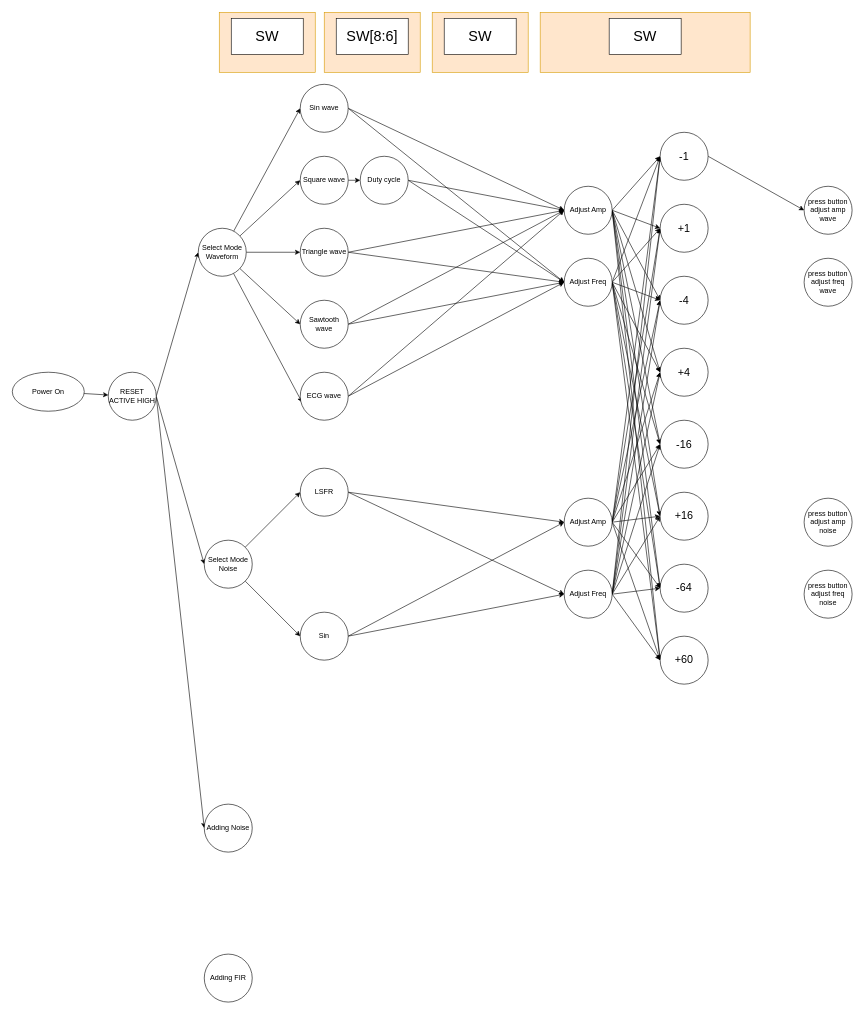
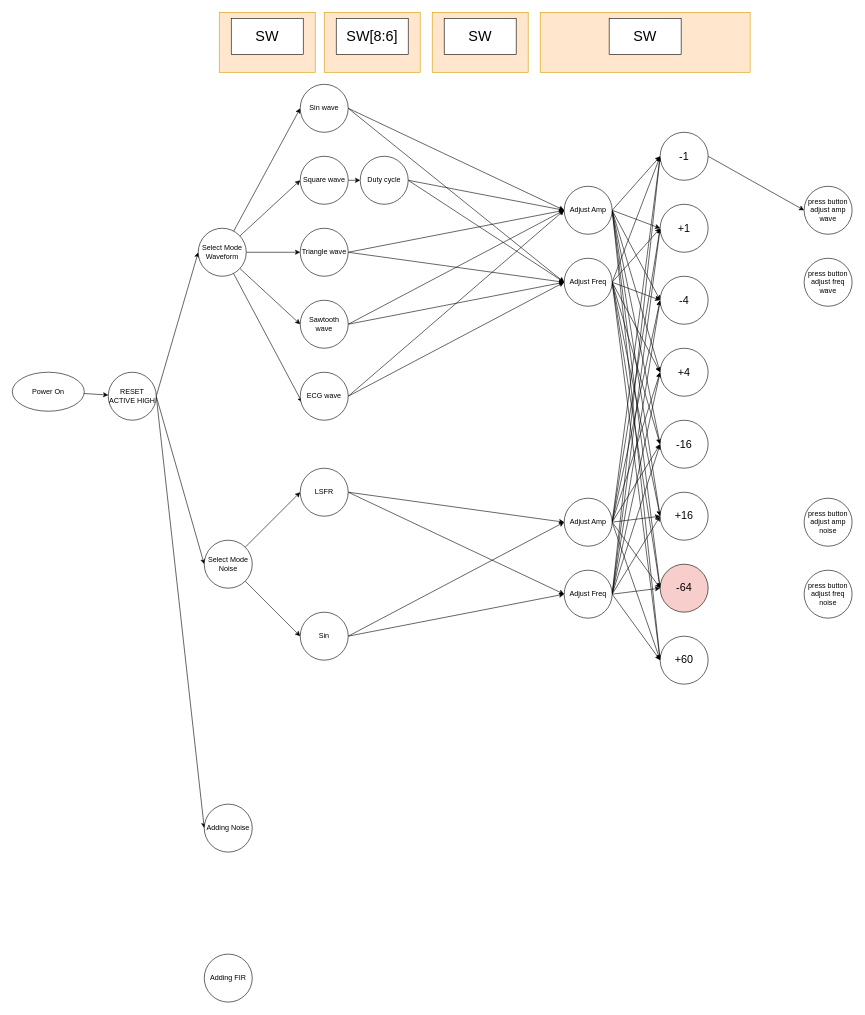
  <mxCell id="0" />
  <mxCell id="1" parent="0" />
  <mxCell id="2" value="" style="whiteSpace=wrap;html=1;fillColor=#ffe6cc;strokeColor=#d79b00;" vertex="1" parent="1"><mxGeometry x="900" y="20" width="350" height="100" as="geometry" /></mxCell>
  <mxCell id="3" value="" style="whiteSpace=wrap;html=1;fillColor=#ffe6cc;strokeColor=#d79b00;" vertex="1" parent="1"><mxGeometry x="365" y="20" width="160" height="100" as="geometry" /></mxCell>
  <mxCell id="4" value="&lt;font style=&quot;font-size: 24px;&quot;&gt;SW&lt;/font&gt;" style="whiteSpace=wrap;html=1;" vertex="1" parent="1"><mxGeometry x="385" y="30" width="120" height="60" as="geometry" /></mxCell>
  <mxCell id="5" value="" style="whiteSpace=wrap;html=1;fillColor=#ffe6cc;strokeColor=#d79b00;" vertex="1" parent="1"><mxGeometry x="540" y="20" width="160" height="100" as="geometry" /></mxCell>
  <mxCell id="6" value="" style="edgeStyle=none;html=1;" edge="1" parent="1" source="7" target="11"><mxGeometry relative="1" as="geometry" /></mxCell>
  <mxCell id="7" value="Power On" style="ellipse;whiteSpace=wrap;html=1;" vertex="1" parent="1"><mxGeometry x="20" y="620" width="120" height="65" as="geometry" /></mxCell>
  <mxCell id="8" value="" style="edgeStyle=none;html=1;exitX=1;exitY=0.5;exitDx=0;exitDy=0;entryX=0;entryY=0.5;entryDx=0;entryDy=0;" edge="1" parent="1" source="11" target="14"><mxGeometry relative="1" as="geometry" /></mxCell>
  <mxCell id="9" value="" style="edgeStyle=none;html=1;entryX=0;entryY=0.5;entryDx=0;entryDy=0;exitX=1;exitY=0.5;exitDx=0;exitDy=0;" edge="1" parent="1" source="11" target="20"><mxGeometry relative="1" as="geometry" /></mxCell>
  <mxCell id="10" style="edgeStyle=none;html=1;exitX=1;exitY=0.5;exitDx=0;exitDy=0;entryX=0;entryY=0.5;entryDx=0;entryDy=0;" edge="1" parent="1" source="11" target="81"><mxGeometry relative="1" as="geometry" /></mxCell>
  <mxCell id="11" value="RESET ACTIVE HIGH" style="ellipse;whiteSpace=wrap;html=1;" vertex="1" parent="1"><mxGeometry x="180" y="620" width="80" height="80" as="geometry" /></mxCell>
  <mxCell id="12" value="" style="edgeStyle=none;html=1;entryX=0;entryY=0.5;entryDx=0;entryDy=0;" edge="1" parent="1" source="14" target="58"><mxGeometry relative="1" as="geometry" /></mxCell>
  <mxCell id="13" value="" style="edgeStyle=none;html=1;entryX=0;entryY=0.5;entryDx=0;entryDy=0;" edge="1" parent="1" source="14" target="61"><mxGeometry relative="1" as="geometry" /></mxCell>
  <mxCell id="14" value="Select Mode Noise" style="ellipse;whiteSpace=wrap;html=1;" vertex="1" parent="1"><mxGeometry x="340" y="900" width="80" height="80" as="geometry" /></mxCell>
  <mxCell id="15" value="" style="edgeStyle=none;html=1;entryX=0;entryY=0.5;entryDx=0;entryDy=0;" edge="1" parent="1" source="20" target="23"><mxGeometry relative="1" as="geometry" /></mxCell>
  <mxCell id="16" value="" style="edgeStyle=none;html=1;entryX=0;entryY=0.5;entryDx=0;entryDy=0;" edge="1" parent="1" source="20" target="25"><mxGeometry relative="1" as="geometry" /></mxCell>
  <mxCell id="17" value="" style="edgeStyle=none;html=1;" edge="1" parent="1" source="20" target="28"><mxGeometry relative="1" as="geometry" /></mxCell>
  <mxCell id="18" value="" style="edgeStyle=none;html=1;entryX=0;entryY=0.5;entryDx=0;entryDy=0;" edge="1" parent="1" source="20" target="31"><mxGeometry relative="1" as="geometry" /></mxCell>
  <mxCell id="19" value="" style="edgeStyle=none;html=1;entryX=0.039;entryY=0.629;entryDx=0;entryDy=0;entryPerimeter=0;" edge="1" parent="1" source="20" target="34"><mxGeometry relative="1" as="geometry" /></mxCell>
  <mxCell id="20" value="Select Mode Waveform" style="ellipse;whiteSpace=wrap;html=1;" vertex="1" parent="1"><mxGeometry x="330" y="380" width="80" height="80" as="geometry" /></mxCell>
  <mxCell id="21" value="" style="edgeStyle=none;html=1;entryX=0;entryY=0.5;entryDx=0;entryDy=0;exitX=1;exitY=0.5;exitDx=0;exitDy=0;" edge="1" parent="1" source="23" target="43"><mxGeometry relative="1" as="geometry" /></mxCell>
  <mxCell id="22" style="edgeStyle=none;html=1;exitX=1;exitY=0.5;exitDx=0;exitDy=0;entryX=0;entryY=0.5;entryDx=0;entryDy=0;" edge="1" parent="1" source="23" target="52"><mxGeometry relative="1" as="geometry" /></mxCell>
  <mxCell id="23" value="Sin wave" style="ellipse;whiteSpace=wrap;html=1;" vertex="1" parent="1"><mxGeometry x="500" y="140" width="80" height="80" as="geometry" /></mxCell>
  <mxCell id="24" value="" style="edgeStyle=none;html=1;entryX=0;entryY=0.5;entryDx=0;entryDy=0;" edge="1" parent="1" source="25" target="55"><mxGeometry relative="1" as="geometry"><mxPoint x="590" y="300" as="targetPoint" /></mxGeometry></mxCell>
  <mxCell id="25" value="Square wave" style="ellipse;whiteSpace=wrap;html=1;" vertex="1" parent="1"><mxGeometry x="500" y="260" width="80" height="80" as="geometry" /></mxCell>
  <mxCell id="26" style="edgeStyle=none;html=1;exitX=1;exitY=0.5;exitDx=0;exitDy=0;entryX=0;entryY=0.5;entryDx=0;entryDy=0;" edge="1" parent="1" source="28" target="43"><mxGeometry relative="1" as="geometry" /></mxCell>
  <mxCell id="27" style="edgeStyle=none;html=1;exitX=1;exitY=0.5;exitDx=0;exitDy=0;entryX=0;entryY=0.5;entryDx=0;entryDy=0;" edge="1" parent="1" source="28" target="52"><mxGeometry relative="1" as="geometry" /></mxCell>
  <mxCell id="28" value="Triangle wave" style="ellipse;whiteSpace=wrap;html=1;" vertex="1" parent="1"><mxGeometry x="500" y="380" width="80" height="80" as="geometry" /></mxCell>
  <mxCell id="29" style="edgeStyle=none;html=1;exitX=1;exitY=0.5;exitDx=0;exitDy=0;entryX=0;entryY=0.5;entryDx=0;entryDy=0;" edge="1" parent="1" source="31" target="43"><mxGeometry relative="1" as="geometry"><mxPoint x="780" y="360" as="targetPoint" /></mxGeometry></mxCell>
  <mxCell id="30" style="edgeStyle=none;html=1;exitX=1;exitY=0.5;exitDx=0;exitDy=0;entryX=0;entryY=0.5;entryDx=0;entryDy=0;" edge="1" parent="1" source="31" target="52"><mxGeometry relative="1" as="geometry"><mxPoint x="740" y="590" as="targetPoint" /></mxGeometry></mxCell>
  <mxCell id="31" value="Sawtooth wave" style="ellipse;whiteSpace=wrap;html=1;" vertex="1" parent="1"><mxGeometry x="500" y="500" width="80" height="80" as="geometry" /></mxCell>
  <mxCell id="32" style="edgeStyle=none;html=1;exitX=1;exitY=0.5;exitDx=0;exitDy=0;entryX=0;entryY=0.5;entryDx=0;entryDy=0;" edge="1" parent="1" source="34" target="43"><mxGeometry relative="1" as="geometry" /></mxCell>
  <mxCell id="33" style="edgeStyle=none;html=1;exitX=1;exitY=0.5;exitDx=0;exitDy=0;entryX=0;entryY=0.5;entryDx=0;entryDy=0;" edge="1" parent="1" source="34" target="52"><mxGeometry relative="1" as="geometry" /></mxCell>
  <mxCell id="34" value="ECG wave" style="ellipse;whiteSpace=wrap;html=1;" vertex="1" parent="1"><mxGeometry x="500" y="620" width="80" height="80" as="geometry" /></mxCell>
  <mxCell id="35" style="edgeStyle=none;html=1;exitX=1;exitY=0.5;exitDx=0;exitDy=0;entryX=0;entryY=0.5;entryDx=0;entryDy=0;" edge="1" parent="1" source="43" target="86"><mxGeometry relative="1" as="geometry" /></mxCell>
  <mxCell id="36" style="edgeStyle=none;html=1;exitX=1;exitY=0.5;exitDx=0;exitDy=0;entryX=0;entryY=0.5;entryDx=0;entryDy=0;" edge="1" parent="1" source="43" target="87"><mxGeometry relative="1" as="geometry" /></mxCell>
  <mxCell id="37" style="edgeStyle=none;html=1;exitX=1;exitY=0.5;exitDx=0;exitDy=0;entryX=0;entryY=0.5;entryDx=0;entryDy=0;" edge="1" parent="1" source="43" target="88"><mxGeometry relative="1" as="geometry" /></mxCell>
  <mxCell id="38" style="edgeStyle=none;html=1;exitX=1;exitY=0.5;exitDx=0;exitDy=0;entryX=0;entryY=0.5;entryDx=0;entryDy=0;fontStyle=1" edge="1" parent="1" source="43" target="89"><mxGeometry relative="1" as="geometry" /></mxCell>
  <mxCell id="39" style="edgeStyle=none;html=1;exitX=1;exitY=0.5;exitDx=0;exitDy=0;entryX=0;entryY=0.5;entryDx=0;entryDy=0;" edge="1" parent="1" source="43" target="90"><mxGeometry relative="1" as="geometry" /></mxCell>
  <mxCell id="40" style="edgeStyle=none;html=1;exitX=1;exitY=0.5;exitDx=0;exitDy=0;entryX=0;entryY=0.5;entryDx=0;entryDy=0;" edge="1" parent="1" source="43" target="92"><mxGeometry relative="1" as="geometry" /></mxCell>
  <mxCell id="41" style="edgeStyle=none;html=1;exitX=1;exitY=0.5;exitDx=0;exitDy=0;entryX=0;entryY=0.5;entryDx=0;entryDy=0;" edge="1" parent="1" source="43" target="91"><mxGeometry relative="1" as="geometry" /></mxCell>
  <mxCell id="42" style="edgeStyle=none;html=1;exitX=1;exitY=0.5;exitDx=0;exitDy=0;entryX=0;entryY=0.5;entryDx=0;entryDy=0;" edge="1" parent="1" source="43" target="93"><mxGeometry relative="1" as="geometry" /></mxCell>
  <mxCell id="43" value="Adjust Amp" style="ellipse;whiteSpace=wrap;html=1;" vertex="1" parent="1"><mxGeometry x="940" y="310" width="80" height="80" as="geometry" /></mxCell>
  <mxCell id="44" style="edgeStyle=none;html=1;exitX=1;exitY=0.5;exitDx=0;exitDy=0;entryX=0;entryY=0.5;entryDx=0;entryDy=0;" edge="1" parent="1" source="52" target="86"><mxGeometry relative="1" as="geometry" /></mxCell>
  <mxCell id="45" style="edgeStyle=none;html=1;exitX=1;exitY=0.5;exitDx=0;exitDy=0;entryX=0;entryY=0.5;entryDx=0;entryDy=0;" edge="1" parent="1" source="52" target="87"><mxGeometry relative="1" as="geometry" /></mxCell>
  <mxCell id="46" style="edgeStyle=none;html=1;exitX=1;exitY=0.5;exitDx=0;exitDy=0;entryX=0;entryY=0.5;entryDx=0;entryDy=0;" edge="1" parent="1" source="52" target="88"><mxGeometry relative="1" as="geometry" /></mxCell>
  <mxCell id="47" style="edgeStyle=none;html=1;exitX=1;exitY=0.5;exitDx=0;exitDy=0;entryX=0;entryY=0.5;entryDx=0;entryDy=0;" edge="1" parent="1" source="52" target="89"><mxGeometry relative="1" as="geometry" /></mxCell>
  <mxCell id="48" style="edgeStyle=none;html=1;exitX=1;exitY=0.5;exitDx=0;exitDy=0;entryX=0;entryY=0.5;entryDx=0;entryDy=0;" edge="1" parent="1" source="52" target="90"><mxGeometry relative="1" as="geometry" /></mxCell>
  <mxCell id="49" style="edgeStyle=none;html=1;exitX=1;exitY=0.5;exitDx=0;exitDy=0;entryX=0;entryY=0.5;entryDx=0;entryDy=0;" edge="1" parent="1" source="52" target="92"><mxGeometry relative="1" as="geometry" /></mxCell>
  <mxCell id="50" style="edgeStyle=none;html=1;exitX=1;exitY=0.5;exitDx=0;exitDy=0;entryX=0;entryY=0.5;entryDx=0;entryDy=0;" edge="1" parent="1" source="52" target="91"><mxGeometry relative="1" as="geometry" /></mxCell>
  <mxCell id="51" style="edgeStyle=none;html=1;exitX=1;exitY=0.5;exitDx=0;exitDy=0;entryX=0;entryY=0.5;entryDx=0;entryDy=0;" edge="1" parent="1" source="52" target="93"><mxGeometry relative="1" as="geometry" /></mxCell>
  <mxCell id="52" value="Adjust Freq" style="ellipse;whiteSpace=wrap;html=1;" vertex="1" parent="1"><mxGeometry x="940" y="430" width="80" height="80" as="geometry" /></mxCell>
  <mxCell id="53" style="edgeStyle=none;html=1;exitX=1;exitY=0.5;exitDx=0;exitDy=0;entryX=0;entryY=0.5;entryDx=0;entryDy=0;" edge="1" parent="1" source="55" target="43"><mxGeometry relative="1" as="geometry" /></mxCell>
  <mxCell id="54" style="edgeStyle=none;html=1;exitX=1;exitY=0.5;exitDx=0;exitDy=0;entryX=0;entryY=0.5;entryDx=0;entryDy=0;" edge="1" parent="1" source="55" target="52"><mxGeometry relative="1" as="geometry" /></mxCell>
  <mxCell id="55" value="Duty cycle" style="ellipse;whiteSpace=wrap;html=1;" vertex="1" parent="1"><mxGeometry x="600" y="260" width="80" height="80" as="geometry" /></mxCell>
  <mxCell id="56" style="edgeStyle=none;html=1;exitX=1;exitY=0.5;exitDx=0;exitDy=0;entryX=0;entryY=0.5;entryDx=0;entryDy=0;" edge="1" parent="1" source="58" target="70"><mxGeometry relative="1" as="geometry" /></mxCell>
  <mxCell id="57" style="edgeStyle=none;html=1;exitX=1;exitY=0.5;exitDx=0;exitDy=0;entryX=0;entryY=0.5;entryDx=0;entryDy=0;" edge="1" parent="1" source="58" target="79"><mxGeometry relative="1" as="geometry" /></mxCell>
  <mxCell id="58" value="LSFR" style="ellipse;whiteSpace=wrap;html=1;" vertex="1" parent="1"><mxGeometry x="500" y="780" width="80" height="80" as="geometry" /></mxCell>
  <mxCell id="59" style="edgeStyle=none;html=1;exitX=1;exitY=0.5;exitDx=0;exitDy=0;entryX=0;entryY=0.5;entryDx=0;entryDy=0;" edge="1" parent="1" source="61" target="70"><mxGeometry relative="1" as="geometry"><mxPoint x="740" y="910" as="targetPoint" /></mxGeometry></mxCell>
  <mxCell id="60" style="edgeStyle=none;html=1;exitX=1;exitY=0.5;exitDx=0;exitDy=0;entryX=0;entryY=0.5;entryDx=0;entryDy=0;" edge="1" parent="1" source="61" target="79"><mxGeometry relative="1" as="geometry" /></mxCell>
  <mxCell id="61" value="Sin" style="ellipse;whiteSpace=wrap;html=1;" vertex="1" parent="1"><mxGeometry x="500" y="1020" width="80" height="80" as="geometry" /></mxCell>
  <mxCell id="62" style="edgeStyle=none;html=1;exitX=1;exitY=0.5;exitDx=0;exitDy=0;entryX=0;entryY=0.5;entryDx=0;entryDy=0;" edge="1" parent="1" source="70" target="93"><mxGeometry relative="1" as="geometry"><mxPoint x="1070" y="1120" as="targetPoint" /></mxGeometry></mxCell>
  <mxCell id="63" style="edgeStyle=none;html=1;exitX=1;exitY=0.5;exitDx=0;exitDy=0;entryX=0;entryY=0.5;entryDx=0;entryDy=0;" edge="1" parent="1" source="70" target="91"><mxGeometry relative="1" as="geometry" /></mxCell>
  <mxCell id="64" style="edgeStyle=none;html=1;exitX=1;exitY=0.5;exitDx=0;exitDy=0;entryX=0;entryY=0.5;entryDx=0;entryDy=0;" edge="1" parent="1" source="70" target="92"><mxGeometry relative="1" as="geometry" /></mxCell>
  <mxCell id="65" style="edgeStyle=none;html=1;exitX=1;exitY=0.5;exitDx=0;exitDy=0;entryX=0;entryY=0.5;entryDx=0;entryDy=0;" edge="1" parent="1" source="70" target="90"><mxGeometry relative="1" as="geometry" /></mxCell>
  <mxCell id="66" style="edgeStyle=none;html=1;exitX=1;exitY=0.5;exitDx=0;exitDy=0;entryX=0;entryY=0.5;entryDx=0;entryDy=0;" edge="1" parent="1" source="70" target="89"><mxGeometry relative="1" as="geometry" /></mxCell>
  <mxCell id="67" style="edgeStyle=none;html=1;exitX=1;exitY=0.5;exitDx=0;exitDy=0;entryX=0;entryY=0.5;entryDx=0;entryDy=0;" edge="1" parent="1" source="70" target="88"><mxGeometry relative="1" as="geometry" /></mxCell>
  <mxCell id="68" style="edgeStyle=none;html=1;exitX=1;exitY=0.5;exitDx=0;exitDy=0;entryX=0;entryY=0.5;entryDx=0;entryDy=0;" edge="1" parent="1" source="70" target="87"><mxGeometry relative="1" as="geometry" /></mxCell>
  <mxCell id="69" style="edgeStyle=none;html=1;exitX=1;exitY=0.5;exitDx=0;exitDy=0;entryX=0;entryY=0.5;entryDx=0;entryDy=0;" edge="1" parent="1" source="70" target="86"><mxGeometry relative="1" as="geometry" /></mxCell>
  <mxCell id="70" value="Adjust Amp" style="ellipse;whiteSpace=wrap;html=1;" vertex="1" parent="1"><mxGeometry x="940" y="830" width="80" height="80" as="geometry" /></mxCell>
  <mxCell id="71" style="edgeStyle=none;html=1;exitX=1;exitY=0.5;exitDx=0;exitDy=0;entryX=0;entryY=0.5;entryDx=0;entryDy=0;" edge="1" parent="1" source="79" target="93"><mxGeometry relative="1" as="geometry" /></mxCell>
  <mxCell id="72" style="edgeStyle=none;html=1;exitX=1;exitY=0.5;exitDx=0;exitDy=0;entryX=0;entryY=0.5;entryDx=0;entryDy=0;" edge="1" parent="1" source="79" target="91"><mxGeometry relative="1" as="geometry" /></mxCell>
  <mxCell id="73" style="edgeStyle=none;html=1;exitX=1;exitY=0.5;exitDx=0;exitDy=0;entryX=0;entryY=0.5;entryDx=0;entryDy=0;" edge="1" parent="1" source="79" target="92"><mxGeometry relative="1" as="geometry" /></mxCell>
  <mxCell id="74" style="edgeStyle=none;html=1;exitX=1;exitY=0.5;exitDx=0;exitDy=0;entryX=0;entryY=0.5;entryDx=0;entryDy=0;" edge="1" parent="1" source="79" target="90"><mxGeometry relative="1" as="geometry" /></mxCell>
  <mxCell id="75" style="edgeStyle=none;html=1;exitX=1;exitY=0.5;exitDx=0;exitDy=0;entryX=0;entryY=0.5;entryDx=0;entryDy=0;" edge="1" parent="1" source="79" target="89"><mxGeometry relative="1" as="geometry" /></mxCell>
  <mxCell id="76" style="edgeStyle=none;html=1;exitX=1;exitY=0.5;exitDx=0;exitDy=0;entryX=0;entryY=0.5;entryDx=0;entryDy=0;" edge="1" parent="1" source="79" target="88"><mxGeometry relative="1" as="geometry" /></mxCell>
  <mxCell id="77" style="edgeStyle=none;html=1;exitX=1;exitY=0.5;exitDx=0;exitDy=0;entryX=0;entryY=0.5;entryDx=0;entryDy=0;" edge="1" parent="1" source="79" target="87"><mxGeometry relative="1" as="geometry" /></mxCell>
  <mxCell id="78" style="edgeStyle=none;html=1;exitX=1;exitY=0.5;exitDx=0;exitDy=0;entryX=0;entryY=0.5;entryDx=0;entryDy=0;" edge="1" parent="1" source="79" target="86"><mxGeometry relative="1" as="geometry" /></mxCell>
  <mxCell id="79" value="Adjust Freq" style="ellipse;whiteSpace=wrap;html=1;" vertex="1" parent="1"><mxGeometry x="940" y="950" width="80" height="80" as="geometry" /></mxCell>
  <mxCell id="80" value="&lt;font style=&quot;font-size: 24px;&quot;&gt;SW[8:6]&lt;/font&gt;" style="whiteSpace=wrap;html=1;" vertex="1" parent="1"><mxGeometry x="560" y="30" width="120" height="60" as="geometry" /></mxCell>
  <mxCell id="81" value="Adding Noise" style="ellipse;whiteSpace=wrap;html=1;" vertex="1" parent="1"><mxGeometry x="340" y="1340" width="80" height="80" as="geometry" /></mxCell>
  <mxCell id="82" value="&lt;font style=&quot;font-size: 24px;&quot;&gt;SW&lt;/font&gt;" style="whiteSpace=wrap;html=1;" vertex="1" parent="1"><mxGeometry x="1015" y="30" width="120" height="60" as="geometry" /></mxCell>
  <mxCell id="83" value="" style="whiteSpace=wrap;html=1;fillColor=#ffe6cc;strokeColor=#d79b00;" vertex="1" parent="1"><mxGeometry x="720" y="20" width="160" height="100" as="geometry" /></mxCell>
  <mxCell id="84" value="&lt;font style=&quot;font-size: 24px;&quot;&gt;SW&lt;/font&gt;" style="whiteSpace=wrap;html=1;" vertex="1" parent="1"><mxGeometry x="740" y="30" width="120" height="60" as="geometry" /></mxCell>
  <mxCell id="85" style="edgeStyle=none;html=1;exitX=1;exitY=0.5;exitDx=0;exitDy=0;entryX=0;entryY=0.5;entryDx=0;entryDy=0;" edge="1" parent="1" source="86" target="95"><mxGeometry relative="1" as="geometry" /></mxCell>
  <mxCell id="86" value="&lt;font style=&quot;font-size: 18px;&quot;&gt;-1&lt;/font&gt;" style="ellipse;whiteSpace=wrap;html=1;" vertex="1" parent="1"><mxGeometry x="1100" y="220" width="80" height="80" as="geometry" /></mxCell>
  <mxCell id="87" value="&lt;font style=&quot;font-size: 18px;&quot;&gt;+1&lt;/font&gt;" style="ellipse;whiteSpace=wrap;html=1;" vertex="1" parent="1"><mxGeometry x="1100" y="340" width="80" height="80" as="geometry" /></mxCell>
  <mxCell id="88" value="&lt;font style=&quot;font-size: 18px;&quot;&gt;-4&lt;/font&gt;" style="ellipse;whiteSpace=wrap;html=1;" vertex="1" parent="1"><mxGeometry x="1100" width="80" height="80" as="geometry" y="460" /></mxCell>
  <mxCell id="89" value="&lt;font style=&quot;font-size: 18px;&quot;&gt;+4&lt;/font&gt;" style="ellipse;whiteSpace=wrap;html=1;" vertex="1" parent="1"><mxGeometry x="1100" y="580" width="80" height="80" as="geometry" /></mxCell>
  <mxCell id="90" value="&lt;font style=&quot;font-size: 18px;&quot;&gt;-16&lt;/font&gt;" style="ellipse;whiteSpace=wrap;html=1;" vertex="1" parent="1"><mxGeometry x="1100" y="700" width="80" height="80" as="geometry" /></mxCell>
- <mxCell id="91" value="&lt;font style=&quot;font-size: 18px;&quot;&gt;-64&lt;/font&gt;" style="ellipse;whiteSpace=wrap;html=1;" vertex="1" parent="1"><mxGeometry x="1100" y="940" width="80" height="80" as="geometry" /></mxCell>
+ <mxCell id="91" value="&lt;font style=&quot;font-size: 18px;&quot;&gt;-64&lt;/font&gt;" style="ellipse;whiteSpace=wrap;html=1;fillColor=#f8cecc;" vertex="1" parent="1"><mxGeometry x="1100" y="940" width="80" height="80" as="geometry" /></mxCell>
  <mxCell id="92" value="&lt;font style=&quot;font-size: 18px;&quot;&gt;+16&lt;/font&gt;" style="ellipse;whiteSpace=wrap;html=1;" vertex="1" parent="1"><mxGeometry x="1100" y="820" width="80" height="80" as="geometry" /></mxCell>
  <mxCell id="93" value="&lt;font style=&quot;font-size: 18px;&quot;&gt;+60&lt;/font&gt;" style="ellipse;whiteSpace=wrap;html=1;" vertex="1" parent="1"><mxGeometry x="1100" y="1060" width="80" height="80" as="geometry" /></mxCell>
  <mxCell id="94" value="press button adjust freq&lt;div&gt;wave&lt;/div&gt;" style="ellipse;whiteSpace=wrap;html=1;" vertex="1" parent="1"><mxGeometry x="1340" y="430" width="80" height="80" as="geometry" /></mxCell>
  <mxCell id="95" value="press button adjust amp&lt;div&gt;wave&lt;/div&gt;" style="ellipse;whiteSpace=wrap;html=1;" vertex="1" parent="1"><mxGeometry x="1340" y="310" width="80" height="80" as="geometry" /></mxCell>
  <mxCell id="96" value="press button adjust amp&lt;div&gt;noise&lt;/div&gt;" style="ellipse;whiteSpace=wrap;html=1;" vertex="1" parent="1"><mxGeometry x="1340" y="830" width="80" height="80" as="geometry" /></mxCell>
  <mxCell id="97" value="press button adjust freq&lt;div&gt;noise&lt;/div&gt;" style="ellipse;whiteSpace=wrap;html=1;" vertex="1" parent="1"><mxGeometry x="1340" y="950" width="80" height="80" as="geometry" /></mxCell>
  <mxCell id="98" value="Adding FIR" style="ellipse;whiteSpace=wrap;html=1;" vertex="1" parent="1"><mxGeometry x="340" y="1590" width="80" height="80" as="geometry" /></mxCell>
